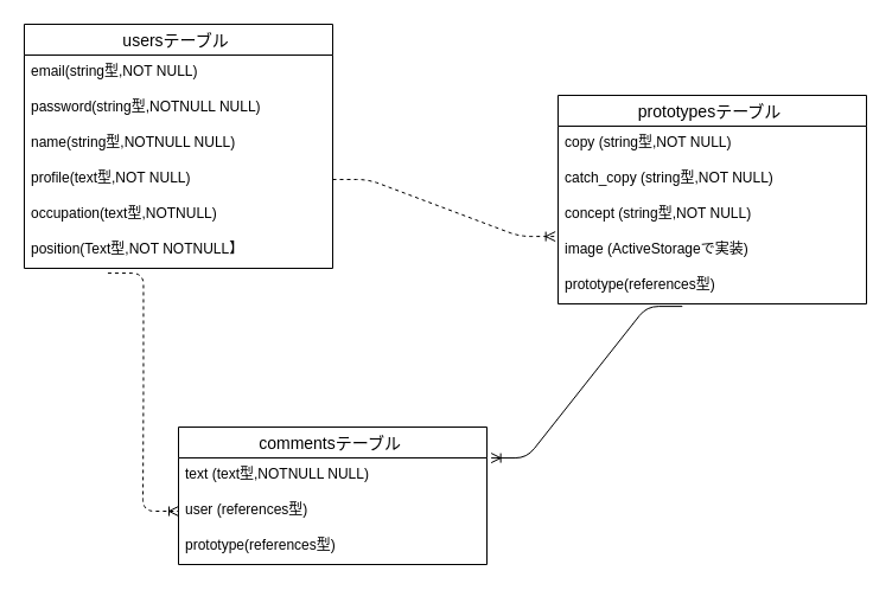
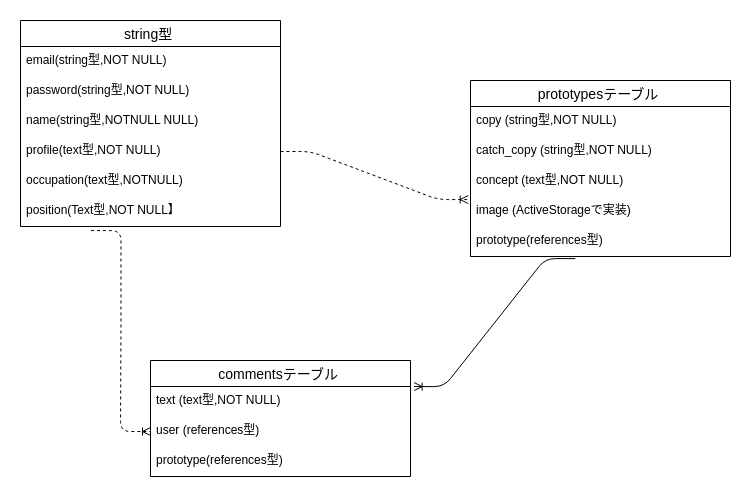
  <mxCell id="0" />
  <mxCell id="1" parent="0" />
- <mxCell id="2" value="usersテーブル " style="swimlane;fontStyle=0;childLayout=stackLayout;horizontal=1;startSize=26;horizontalStack=0;resizeParent=1;resizeParentMax=0;resizeLast=0;collapsible=1;marginBottom=0;align=center;fontSize=14;" vertex="1" parent="1"><mxGeometry x="20" y="20" width="260" height="206" as="geometry" /></mxCell>
+ <mxCell id="2" value="string型 " style="swimlane;fontStyle=0;childLayout=stackLayout;horizontal=1;startSize=26;horizontalStack=0;resizeParent=1;resizeParentMax=0;resizeLast=0;collapsible=1;marginBottom=0;align=center;fontSize=14;" vertex="1" parent="1"><mxGeometry x="20" y="20" width="260" height="206" as="geometry" /></mxCell>
  <mxCell id="3" value="email(string型,NOT NULL)" style="text;strokeColor=none;fillColor=none;spacingLeft=4;spacingRight=4;overflow=hidden;rotatable=0;points=[[0,0.5],[1,0.5]];portConstraint=eastwest;fontSize=12;" vertex="1" parent="2"><mxGeometry y="26" width="260" height="30" as="geometry" /></mxCell>
- <mxCell id="4" value="password(string型,NOTNULL NULL)" style="text;strokeColor=none;fillColor=none;spacingLeft=4;spacingRight=4;overflow=hidden;rotatable=0;points=[[0,0.5],[1,0.5]];portConstraint=eastwest;fontSize=12;" vertex="1" parent="2"><mxGeometry y="56" width="260" height="30" as="geometry" /></mxCell>
+ <mxCell id="4" value="password(string型,NOT NULL)" style="text;strokeColor=none;fillColor=none;spacingLeft=4;spacingRight=4;overflow=hidden;rotatable=0;points=[[0,0.5],[1,0.5]];portConstraint=eastwest;fontSize=12;" vertex="1" parent="2"><mxGeometry y="56" width="260" height="30" as="geometry" /></mxCell>
  <mxCell id="5" value="name(string型,NOTNULL NULL)" style="text;strokeColor=none;fillColor=none;spacingLeft=4;spacingRight=4;overflow=hidden;rotatable=0;points=[[0,0.5],[1,0.5]];portConstraint=eastwest;fontSize=12;" vertex="1" parent="2"><mxGeometry y="86" width="260" height="30" as="geometry" /></mxCell>
  <mxCell id="6" value="profile(text型,NOT NULL)" style="text;strokeColor=none;fillColor=none;spacingLeft=4;spacingRight=4;overflow=hidden;rotatable=0;points=[[0,0.5],[1,0.5]];portConstraint=eastwest;fontSize=12;" vertex="1" parent="2"><mxGeometry y="116" width="260" height="30" as="geometry" /></mxCell>
  <mxCell id="7" value="occupation(text型,NOTNULL)" style="text;strokeColor=none;fillColor=none;spacingLeft=4;spacingRight=4;overflow=hidden;rotatable=0;points=[[0,0.5],[1,0.5]];portConstraint=eastwest;fontSize=12;" vertex="1" parent="2"><mxGeometry y="146" width="260" height="30" as="geometry" /></mxCell>
- <mxCell id="8" value="position(Text型,NOT NOTNULL】" style="text;strokeColor=none;fillColor=none;spacingLeft=4;spacingRight=4;overflow=hidden;rotatable=0;points=[[0,0.5],[1,0.5]];portConstraint=eastwest;fontSize=12;" vertex="1" parent="2"><mxGeometry y="176" width="260" height="30" as="geometry" /></mxCell>
+ <mxCell id="8" value="position(Text型,NOT NULL】" style="text;strokeColor=none;fillColor=none;spacingLeft=4;spacingRight=4;overflow=hidden;rotatable=0;points=[[0,0.5],[1,0.5]];portConstraint=eastwest;fontSize=12;" vertex="1" parent="2"><mxGeometry y="176" width="260" height="30" as="geometry" /></mxCell>
  <mxCell id="9" value="commentsテーブル " style="swimlane;fontStyle=0;childLayout=stackLayout;horizontal=1;startSize=26;horizontalStack=0;resizeParent=1;resizeParentMax=0;resizeLast=0;collapsible=1;marginBottom=0;align=center;fontSize=14;" vertex="1" parent="1"><mxGeometry x="150" y="360" width="260" height="116" as="geometry" /></mxCell>
- <mxCell id="10" value="text (text型,NOTNULL NULL)" style="text;strokeColor=none;fillColor=none;spacingLeft=4;spacingRight=4;overflow=hidden;rotatable=0;points=[[0,0.5],[1,0.5]];portConstraint=eastwest;fontSize=12;" vertex="1" parent="9"><mxGeometry y="26" width="260" height="30" as="geometry" /></mxCell>
+ <mxCell id="10" value="text (text型,NOT NULL)" style="text;strokeColor=none;fillColor=none;spacingLeft=4;spacingRight=4;overflow=hidden;rotatable=0;points=[[0,0.5],[1,0.5]];portConstraint=eastwest;fontSize=12;" vertex="1" parent="9"><mxGeometry y="26" width="260" height="30" as="geometry" /></mxCell>
  <mxCell id="11" value="user (references型)" style="text;strokeColor=none;fillColor=none;spacingLeft=4;spacingRight=4;overflow=hidden;rotatable=0;points=[[0,0.5],[1,0.5]];portConstraint=eastwest;fontSize=12;" vertex="1" parent="9"><mxGeometry y="56" width="260" height="30" as="geometry" /></mxCell>
  <mxCell id="12" value="prototype(references型)" style="text;strokeColor=none;fillColor=none;spacingLeft=4;spacingRight=4;overflow=hidden;rotatable=0;points=[[0,0.5],[1,0.5]];portConstraint=eastwest;fontSize=12;" vertex="1" parent="9"><mxGeometry y="86" width="260" height="30" as="geometry" /></mxCell>
  <mxCell id="13" value="prototypesテーブル " style="swimlane;fontStyle=0;childLayout=stackLayout;horizontal=1;startSize=26;horizontalStack=0;resizeParent=1;resizeParentMax=0;resizeLast=0;collapsible=1;marginBottom=0;align=center;fontSize=14;" vertex="1" parent="1"><mxGeometry x="470" y="80" width="260" height="176" as="geometry" /></mxCell>
  <mxCell id="14" value="copy (string型,NOT NULL)" style="text;strokeColor=none;fillColor=none;spacingLeft=4;spacingRight=4;overflow=hidden;rotatable=0;points=[[0,0.5],[1,0.5]];portConstraint=eastwest;fontSize=12;" vertex="1" parent="13"><mxGeometry y="26" width="260" height="30" as="geometry" /></mxCell>
  <mxCell id="15" value="catch_copy (string型,NOT NULL)" style="text;strokeColor=none;fillColor=none;spacingLeft=4;spacingRight=4;overflow=hidden;rotatable=0;points=[[0,0.5],[1,0.5]];portConstraint=eastwest;fontSize=12;" vertex="1" parent="13"><mxGeometry y="56" width="260" height="30" as="geometry" /></mxCell>
- <mxCell id="16" value="concept (string型,NOT NULL)" style="text;strokeColor=none;fillColor=none;spacingLeft=4;spacingRight=4;overflow=hidden;rotatable=0;points=[[0,0.5],[1,0.5]];portConstraint=eastwest;fontSize=12;" vertex="1" parent="13"><mxGeometry y="86" width="260" height="30" as="geometry" /></mxCell>
+ <mxCell id="16" value="concept (text型,NOT NULL)" style="text;strokeColor=none;fillColor=none;spacingLeft=4;spacingRight=4;overflow=hidden;rotatable=0;points=[[0,0.5],[1,0.5]];portConstraint=eastwest;fontSize=12;" vertex="1" parent="13"><mxGeometry y="86" width="260" height="30" as="geometry" /></mxCell>
  <mxCell id="17" value="image (ActiveStorageで実装)" style="text;strokeColor=none;fillColor=none;spacingLeft=4;spacingRight=4;overflow=hidden;rotatable=0;points=[[0,0.5],[1,0.5]];portConstraint=eastwest;fontSize=12;" vertex="1" parent="13"><mxGeometry y="116" width="260" height="30" as="geometry" /></mxCell>
  <mxCell id="18" value="prototype(references型)" style="text;strokeColor=none;fillColor=none;spacingLeft=4;spacingRight=4;overflow=hidden;rotatable=0;points=[[0,0.5],[1,0.5]];portConstraint=eastwest;fontSize=12;" vertex="1" parent="13"><mxGeometry y="146" width="260" height="30" as="geometry" /></mxCell>
  <mxCell id="19" value="" style="edgeStyle=entityRelationEdgeStyle;fontSize=12;html=1;endArrow=ERoneToMany;entryX=0;entryY=0.5;entryDx=0;entryDy=0;exitX=0.271;exitY=1.136;exitDx=0;exitDy=0;exitPerimeter=0;dashed=1;" edge="1" parent="1" source="8" target="11"><mxGeometry width="100" height="100" relative="1" as="geometry"><mxPoint x="90" y="220" as="sourcePoint" /><mxPoint x="140" y="430" as="targetPoint" /></mxGeometry></mxCell>
  <mxCell id="20" value="" style="edgeStyle=entityRelationEdgeStyle;fontSize=12;html=1;endArrow=ERoneToMany;exitX=1;exitY=0.5;exitDx=0;exitDy=0;entryX=-0.009;entryY=0.103;entryDx=0;entryDy=0;entryPerimeter=0;dashed=1;" edge="1" parent="1" source="6" target="17"><mxGeometry width="100" height="100" relative="1" as="geometry"><mxPoint x="430" y="330" as="sourcePoint" /><mxPoint x="530" y="230" as="targetPoint" /></mxGeometry></mxCell>
  <mxCell id="21" value="" style="edgeStyle=entityRelationEdgeStyle;fontSize=12;html=1;endArrow=ERoneToMany;entryX=1.014;entryY=0.003;entryDx=0;entryDy=0;entryPerimeter=0;exitX=0.403;exitY=1.07;exitDx=0;exitDy=0;exitPerimeter=0;" edge="1" parent="1" source="18" target="10"><mxGeometry width="100" height="100" relative="1" as="geometry"><mxPoint x="430" y="330" as="sourcePoint" /><mxPoint x="530" y="230" as="targetPoint" /></mxGeometry></mxCell>
